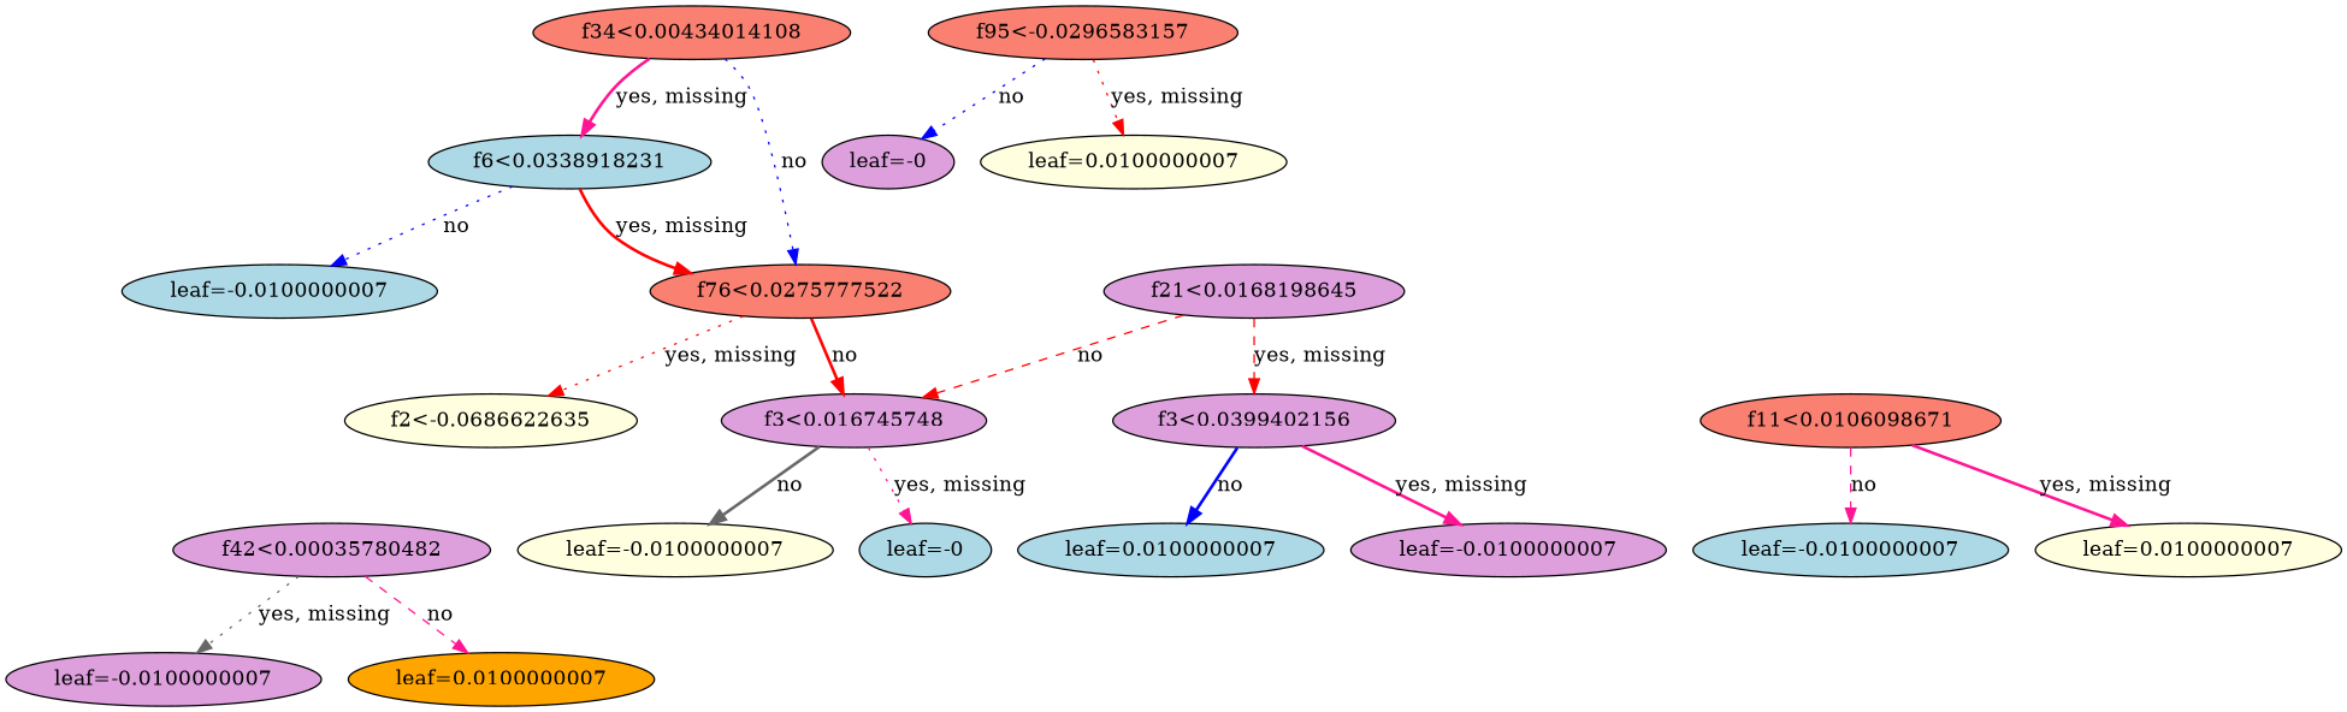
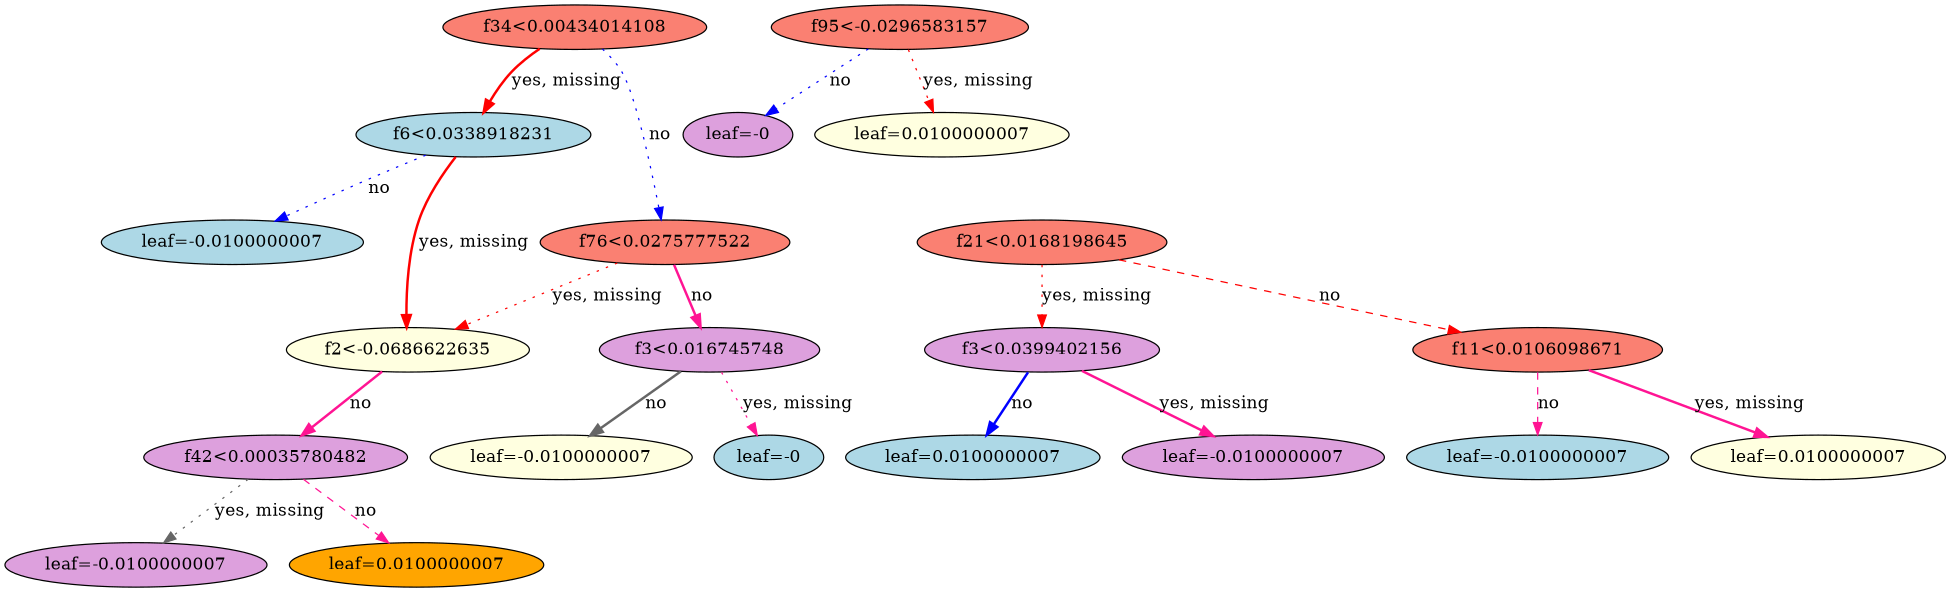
  digraph {
    rankdir=TB
    node [fillcolor=plum style=filled]
    edge [color=red style=bold]
    n1 [fillcolor=salmon label="f34<0.00434014108"]
    n2 [fillcolor=lightblue label="f6<0.0338918231"]
    n3 [fillcolor=salmon label="f76<0.0275777522"]
    n4 [fillcolor=lightblue label="leaf=-0.0100000007"]
-   n5 [label="f21<0.0168198645"]
+   n5 [fillcolor=salmon label="f21<0.0168198645"]
    n6 [label="f3<0.0399402156"]
    n7 [fillcolor=salmon label="f11<0.0106098671"]
    n8 [fillcolor=lightyellow label="f2<-0.0686622635"]
    n9 [label="f3<0.016745748"]
    n10 [label="leaf=-0.0100000007"]
    n11 [fillcolor=lightblue label="leaf=0.0100000007"]
    n12 [fillcolor=lightyellow label="leaf=0.0100000007"]
    n13 [fillcolor=lightblue label="leaf=-0.0100000007"]
    n14 [label="f42<0.00035780482"]
    n15 [fillcolor=lightblue label="leaf=-0"]
    n16 [fillcolor=lightyellow label="leaf=-0.0100000007"]
    n17 [label="leaf=-0.0100000007"]
    n18 [fillcolor=orange label="leaf=0.0100000007"]
    n19 [fillcolor=salmon label="f95<-0.0296583157"]
    n20 [label="leaf=-0"]
    n21 [fillcolor=lightyellow label="leaf=0.0100000007"]
-   n1 -> n2 [color=deeppink label="yes, missing"]
+   n1 -> n2 [label="yes, missing"]
    n1 -> n3 [color=blue label=no style=dotted]
-   n2 -> n3 [label="yes, missing"]
+   n2 -> n8 [label="yes, missing"]
    n2 -> n4 [color=blue label=no style=dotted]
    n3 -> n8 [label="yes, missing" style=dotted]
-   n3 -> n9 [label=no]
-   n5 -> n6 [label="yes, missing" style=dashed]
-   n5 -> n9 [label=no style=dashed]
+   n3 -> n9 [color=deeppink label=no]
+   n5 -> n6 [label="yes, missing" style=dotted]
+   n5 -> n7 [label=no style=dashed]
    n6 -> n10 [color=deeppink label="yes, missing"]
    n6 -> n11 [color=blue label=no]
    n7 -> n12 [color=deeppink label="yes, missing"]
    n7 -> n13 [color=deeppink label=no style=dashed]
+   n8 -> n14 [color=deeppink label=no]
    n9 -> n15 [color=deeppink label="yes, missing" style=dotted]
    n9 -> n16 [color=gray40 label=no]
    n14 -> n17 [color=gray40 label="yes, missing" style=dotted]
    n14 -> n18 [color=deeppink label=no style=dashed]
    n19 -> n20 [color=blue label=no style=dotted]
    n19 -> n21 [label="yes, missing" style=dotted]
  }
